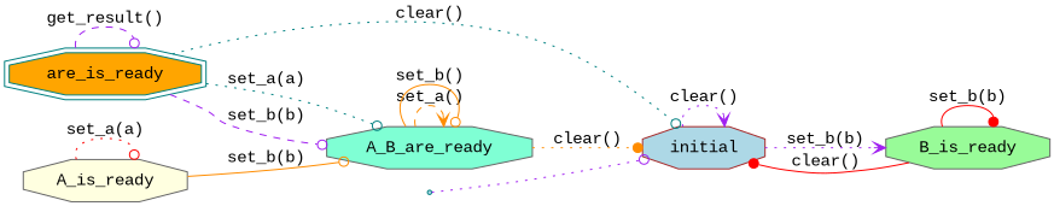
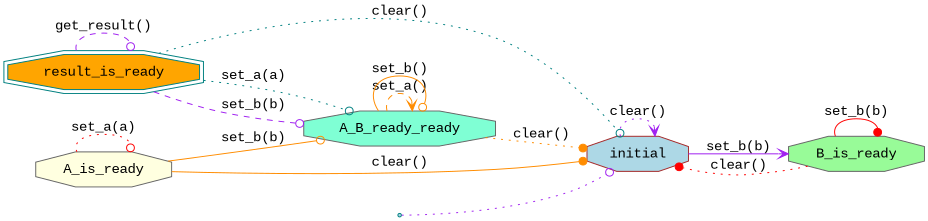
  digraph {
    fontname="Liberation Mono"
    rankdir=LR
    node [color=gray40 fillcolor=lightblue fontname="Liberation Mono" shape=octagon style=filled]
    edge [arrowhead=odot color=purple fontname="Liberation Mono" style=dotted]
-   result_is_ready [color=teal fillcolor=orange shape=doubleoctagon label=are_is_ready]
+   result_is_ready [color=teal fillcolor=orange shape=doubleoctagon]
    initial [color=brown]
-   A_B_are_ready [fillcolor=aquamarine]
+   A_B_are_ready [fillcolor=aquamarine label=A_B_ready_ready]
    B_is_ready [fillcolor=palegreen]
    qi [color=teal shape=point]
    A_is_ready [fillcolor=lightyellow]
    result_is_ready -> result_is_ready [label="get_result()" style=dashed]
    result_is_ready -> initial [color=teal label="clear()"]
    result_is_ready -> A_B_are_ready [color=teal label="set_a(a)"]
    result_is_ready -> A_B_are_ready [label="set_b(b)" style=dashed]
    initial -> initial [arrowhead=vee label="clear()"]
-   initial -> B_is_ready [arrowhead=vee label="set_b(b)"]
+   initial -> B_is_ready [arrowhead=vee label="set_b(b)" style=solid]
    A_B_are_ready -> initial [arrowhead=dot color=darkorange label="clear()"]
    A_B_are_ready -> A_B_are_ready [arrowhead=vee color=darkorange label="set_a()" style=dashed]
    A_B_are_ready -> A_B_are_ready [color=darkorange label="set_b()" style=solid]
-   B_is_ready -> initial [arrowhead=dot color=red label="clear()" style=solid]
+   B_is_ready -> initial [arrowhead=dot color=red label="clear()"]
    B_is_ready -> B_is_ready [arrowhead=dot color=red label="set_b(b)" style=solid]
    qi -> initial
+   A_is_ready -> initial [arrowhead=dot color=darkorange label="clear()" style=solid]
    A_is_ready -> A_B_are_ready [color=darkorange label="set_b(b)" style=solid]
    A_is_ready -> A_is_ready [color=red label="set_a(a)"]
  }
